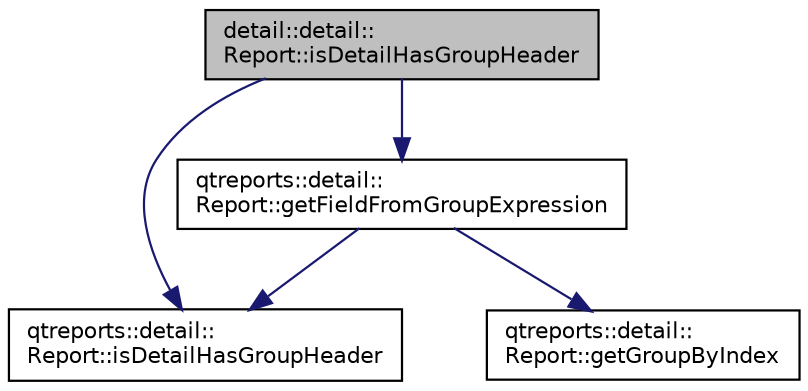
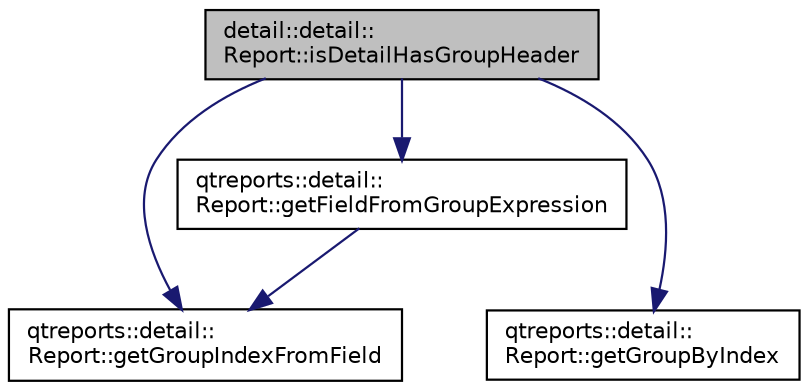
  digraph {
    rankdir=TB
    node [color=black fontname=Helvetica fontsize=10 shape=record]
    edge [color=midnightblue fontname=Helvetica fontsize=10 labelfontname=Helvetica labelfontsize=10 style=solid]
    n1 [fillcolor=grey75 fontcolor=black height=0.2 label="detail::detail::\lReport::isDetailHasGroupHeader" style=filled width=0.4]
-   n2 [height=0.2 label="qtreports::detail::\lReport::isDetailHasGroupHeader" width=0.4]
+   n2 [height=0.2 label="qtreports::detail::\lReport::getGroupIndexFromField" width=0.4]
    n3 [height=0.2 label="qtreports::detail::\lReport::getFieldFromGroupExpression" width=0.4]
    n4 [height=0.2 label="qtreports::detail::\lReport::getGroupByIndex" width=0.4]
    n1 -> n2
    n1 -> n3
-   n3 -> n4
+   n1 -> n4
    n3 -> n2
  }
